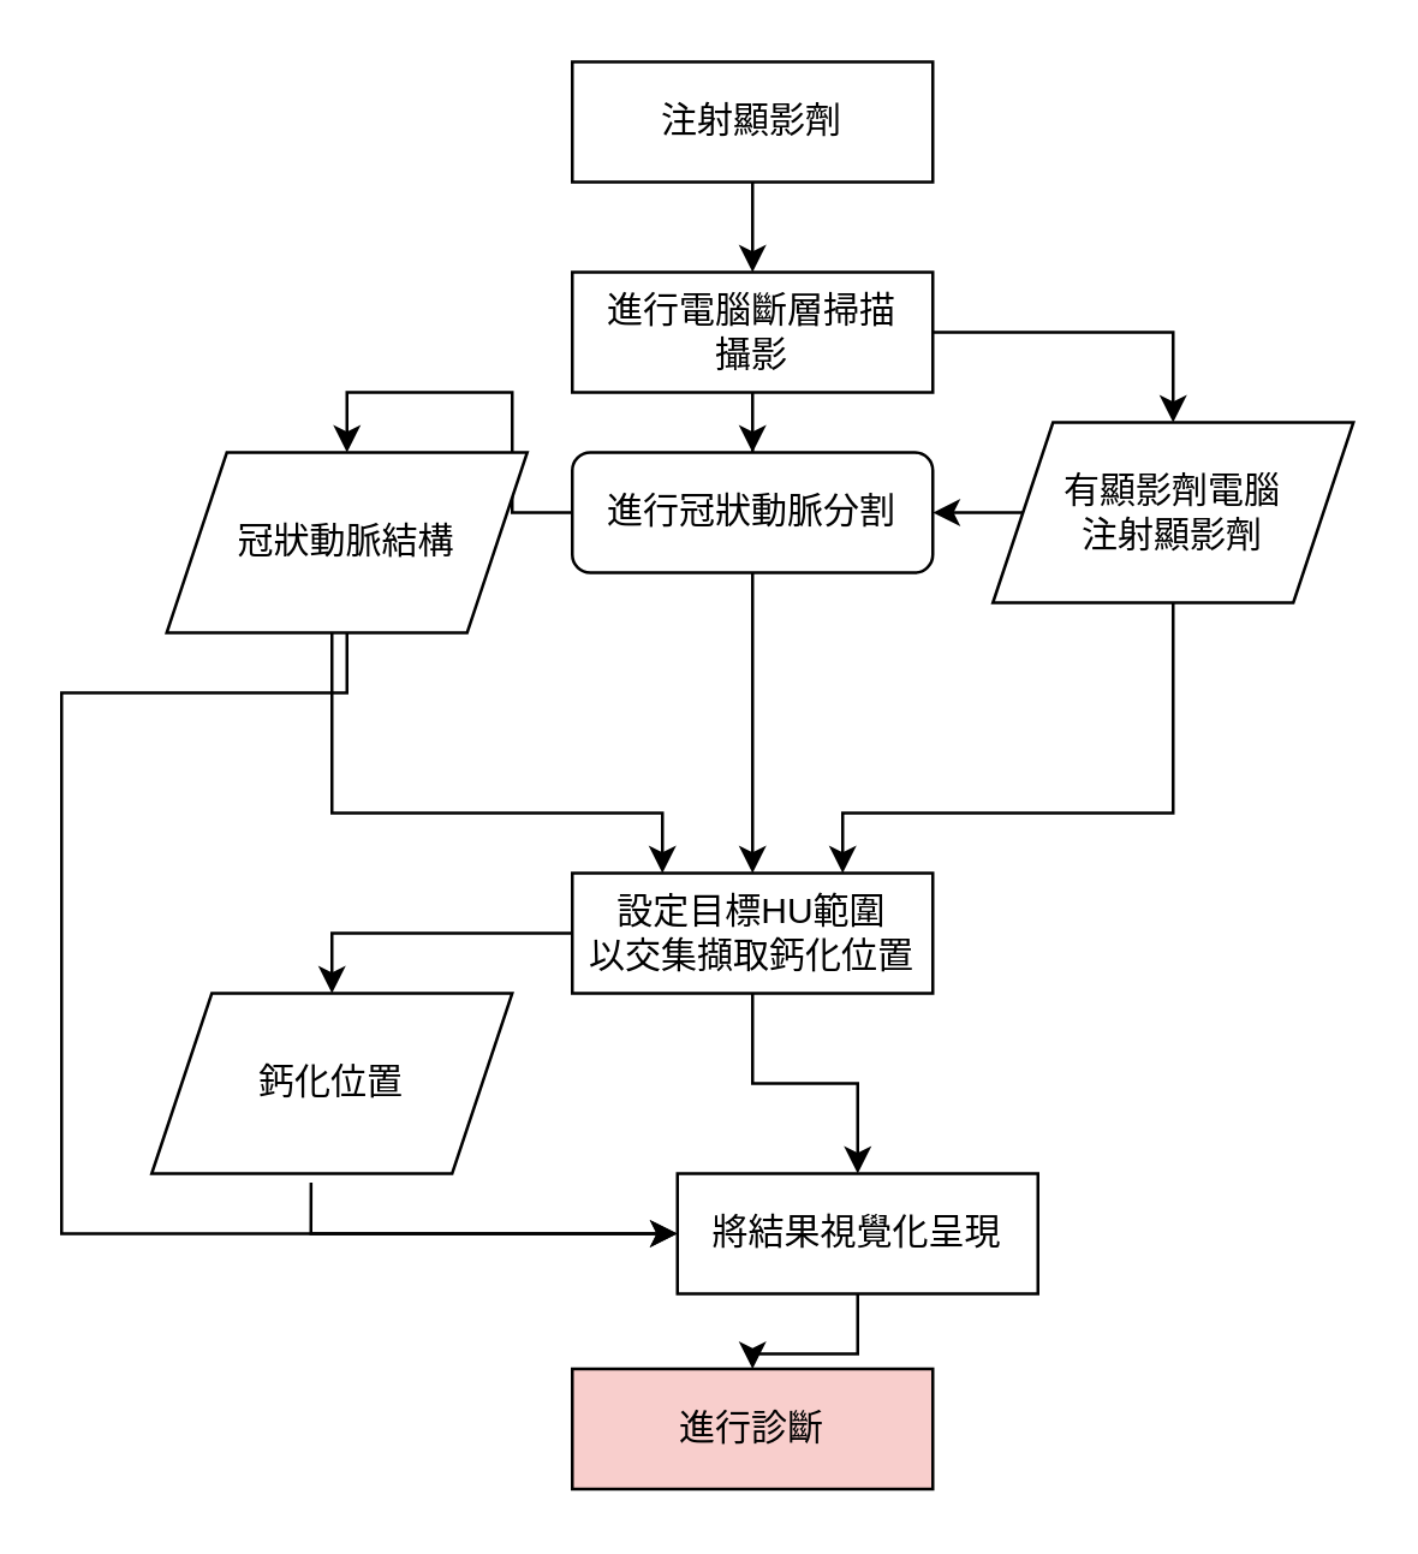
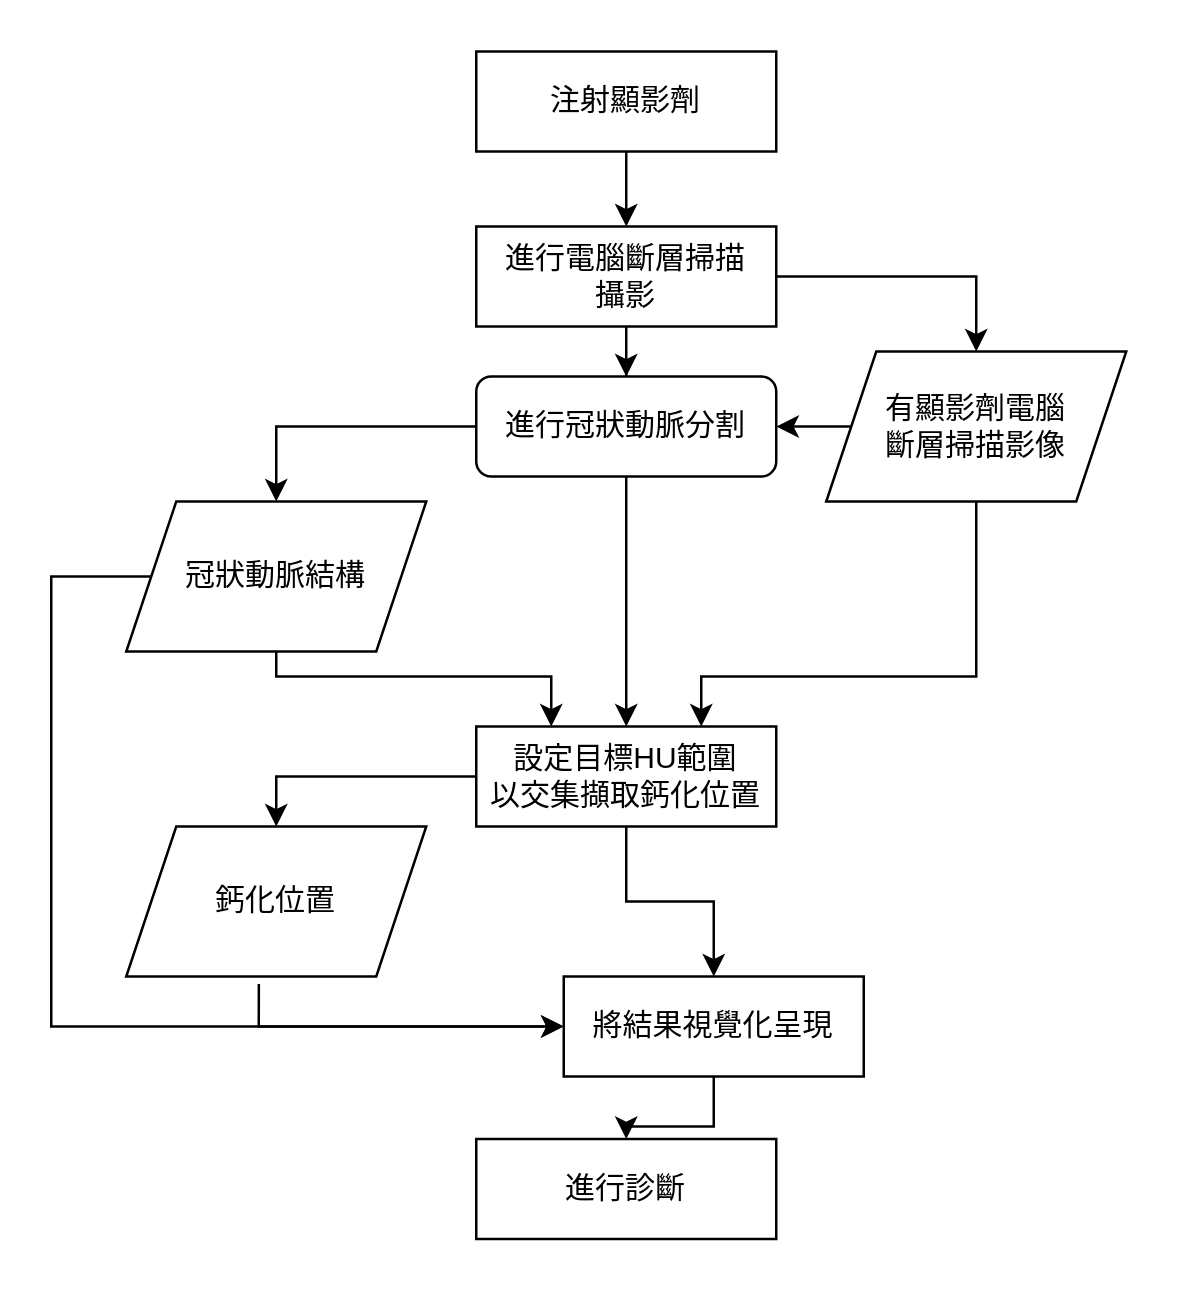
  <mxCell id="0" />
  <mxCell id="1" parent="0" />
  <mxCell id="2" style="edgeStyle=orthogonalEdgeStyle;rounded=0;orthogonalLoop=1;jettySize=auto;html=1;entryX=0.5;entryY=0;entryDx=0;entryDy=0;fontFamily=Helvetica;" parent="1" source="3" target="6" edge="1"><mxGeometry relative="1" as="geometry" /></mxCell>
  <mxCell id="3" value="注射顯影劑" style="rounded=0;whiteSpace=wrap;html=1;" parent="1" vertex="1"><mxGeometry x="190" y="20" width="120" height="40" as="geometry" /></mxCell>
  <mxCell id="4" style="edgeStyle=orthogonalEdgeStyle;rounded=0;orthogonalLoop=1;jettySize=auto;html=1;fontFamily=Helvetica;" parent="1" source="6" target="12" edge="1"><mxGeometry relative="1" as="geometry" /></mxCell>
  <mxCell id="5" style="edgeStyle=orthogonalEdgeStyle;rounded=0;orthogonalLoop=1;jettySize=auto;html=1;entryX=0.5;entryY=0;entryDx=0;entryDy=0;fontFamily=Helvetica;" parent="1" source="6" target="15" edge="1"><mxGeometry relative="1" as="geometry" /></mxCell>
  <mxCell id="6" value="進行電腦斷層掃描&lt;br&gt;攝影" style="rounded=0;whiteSpace=wrap;html=1;" parent="1" vertex="1"><mxGeometry x="190" y="90" width="120" height="40" as="geometry" /></mxCell>
  <mxCell id="7" style="edgeStyle=orthogonalEdgeStyle;rounded=0;orthogonalLoop=1;jettySize=auto;html=1;entryX=0.5;entryY=0;entryDx=0;entryDy=0;fontFamily=Helvetica;" parent="1" source="9" target="20" edge="1"><mxGeometry relative="1" as="geometry"><Array as="points"><mxPoint x="110" y="310" /></Array></mxGeometry></mxCell>
  <mxCell id="8" style="edgeStyle=orthogonalEdgeStyle;rounded=0;orthogonalLoop=1;jettySize=auto;html=1;entryX=0.5;entryY=0;entryDx=0;entryDy=0;fontFamily=Helvetica;" parent="1" source="9" target="23" edge="1"><mxGeometry relative="1" as="geometry" /></mxCell>
  <mxCell id="9" value="設定目標HU範圍&lt;br&gt;以交集擷取鈣化位置" style="rounded=0;whiteSpace=wrap;html=1;" parent="1" vertex="1"><mxGeometry x="190" y="290" width="120" height="40" as="geometry" /></mxCell>
  <mxCell id="10" style="edgeStyle=orthogonalEdgeStyle;rounded=0;orthogonalLoop=1;jettySize=auto;html=1;entryX=1;entryY=0.5;entryDx=0;entryDy=0;fontFamily=Helvetica;" parent="1" source="12" target="15" edge="1"><mxGeometry relative="1" as="geometry"><Array as="points"><mxPoint x="390" y="180" /></Array></mxGeometry></mxCell>
  <mxCell id="11" style="edgeStyle=orthogonalEdgeStyle;rounded=0;orthogonalLoop=1;jettySize=auto;html=1;entryX=0.75;entryY=0;entryDx=0;entryDy=0;fontFamily=Helvetica;" parent="1" source="12" target="9" edge="1"><mxGeometry relative="1" as="geometry"><Array as="points"><mxPoint x="390" y="270" /><mxPoint x="280" y="270" /></Array></mxGeometry></mxCell>
- <mxCell id="12" value="有顯影劑電腦&lt;br&gt;注射顯影劑" style="shape=parallelogram;perimeter=parallelogramPerimeter;whiteSpace=wrap;html=1;fixedSize=1;labelBackgroundColor=none;fontFamily=Helvetica;align=center;" parent="1" vertex="1"><mxGeometry x="330" y="140" width="120" height="60" as="geometry" /></mxCell>
+ <mxCell id="12" value="有顯影劑電腦&lt;br&gt;斷層掃描影像" style="shape=parallelogram;perimeter=parallelogramPerimeter;whiteSpace=wrap;html=1;fixedSize=1;labelBackgroundColor=none;fontFamily=Helvetica;align=center;" parent="1" vertex="1"><mxGeometry x="330" y="140" width="120" height="60" as="geometry" /></mxCell>
  <mxCell id="13" style="edgeStyle=orthogonalEdgeStyle;rounded=0;orthogonalLoop=1;jettySize=auto;html=1;entryX=0.5;entryY=0;entryDx=0;entryDy=0;fontFamily=Helvetica;" parent="1" source="15" target="18" edge="1"><mxGeometry relative="1" as="geometry" /></mxCell>
  <mxCell id="14" style="edgeStyle=orthogonalEdgeStyle;rounded=0;orthogonalLoop=1;jettySize=auto;html=1;entryX=0.5;entryY=0;entryDx=0;entryDy=0;fontFamily=Helvetica;" parent="1" source="15" target="9" edge="1"><mxGeometry relative="1" as="geometry" /></mxCell>
  <mxCell id="15" value="進行冠狀動脈分割" style="whiteSpace=wrap;html=1;rounded=1;" parent="1" vertex="1"><mxGeometry x="190" y="150" width="120" height="40" as="geometry" /></mxCell>
  <mxCell id="16" style="edgeStyle=orthogonalEdgeStyle;rounded=0;orthogonalLoop=1;jettySize=auto;html=1;entryX=0.25;entryY=0;entryDx=0;entryDy=0;fontFamily=Helvetica;" parent="1" source="18" target="9" edge="1"><mxGeometry relative="1" as="geometry"><Array as="points"><mxPoint x="110" y="270" /><mxPoint x="220" y="270" /></Array></mxGeometry></mxCell>
  <mxCell id="17" style="edgeStyle=orthogonalEdgeStyle;rounded=0;orthogonalLoop=1;jettySize=auto;html=1;entryX=0;entryY=0.5;entryDx=0;entryDy=0;fontFamily=Helvetica;" parent="1" source="18" target="23" edge="1"><mxGeometry relative="1" as="geometry"><Array as="points"><mxPoint x="20" y="230" /><mxPoint x="20" y="410" /></Array></mxGeometry></mxCell>
- <mxCell id="18" value="冠狀動脈結構" style="shape=parallelogram;perimeter=parallelogramPerimeter;whiteSpace=wrap;html=1;fixedSize=1;" parent="1" vertex="1"><mxGeometry x="55" y="150" width="120" height="60" as="geometry" /></mxCell>
+ <mxCell id="18" value="冠狀動脈結構" style="shape=parallelogram;perimeter=parallelogramPerimeter;whiteSpace=wrap;html=1;fixedSize=1;" parent="1" vertex="1"><mxGeometry x="50" y="200" width="120" height="60" as="geometry" /></mxCell>
  <mxCell id="19" style="edgeStyle=orthogonalEdgeStyle;rounded=0;orthogonalLoop=1;jettySize=auto;html=1;entryX=0;entryY=0.5;entryDx=0;entryDy=0;fontFamily=Helvetica;exitX=0.442;exitY=1.05;exitDx=0;exitDy=0;exitPerimeter=0;" parent="1" source="20" target="23" edge="1"><mxGeometry relative="1" as="geometry"><Array as="points"><mxPoint x="103" y="410" /></Array><mxPoint x="-20" y="430" as="sourcePoint" /></mxGeometry></mxCell>
  <mxCell id="20" value="鈣化位置" style="shape=parallelogram;perimeter=parallelogramPerimeter;whiteSpace=wrap;html=1;fixedSize=1;labelBackgroundColor=none;fontFamily=Helvetica;align=center;" parent="1" vertex="1"><mxGeometry x="50" y="330" width="120" height="60" as="geometry" /></mxCell>
- <mxCell id="21" value="進行診斷" style="rounded=0;whiteSpace=wrap;html=1;fillColor=#f8cecc;" parent="1" vertex="1"><mxGeometry x="190" y="455" width="120" height="40" as="geometry" /></mxCell>
+ <mxCell id="21" value="進行診斷" style="rounded=0;whiteSpace=wrap;html=1;" parent="1" vertex="1"><mxGeometry x="190" y="455" width="120" height="40" as="geometry" /></mxCell>
  <mxCell id="22" style="edgeStyle=orthogonalEdgeStyle;rounded=0;orthogonalLoop=1;jettySize=auto;html=1;entryX=0.5;entryY=0;entryDx=0;entryDy=0;fontFamily=Helvetica;" parent="1" source="23" target="21" edge="1"><mxGeometry relative="1" as="geometry" /></mxCell>
  <mxCell id="23" value="將結果視覺化呈現" style="rounded=0;whiteSpace=wrap;html=1;" parent="1" vertex="1"><mxGeometry x="225" y="390" width="120" height="40" as="geometry" /></mxCell>
